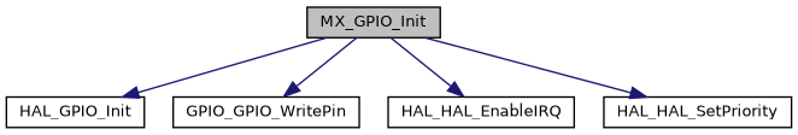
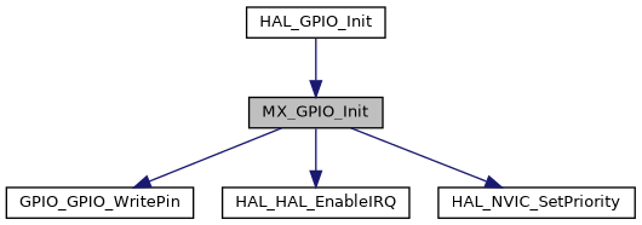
  digraph {
    rankdir=TB
    node [color=black fillcolor=white fontname=Helvetica fontsize=10 shape=record style=filled]
    edge [color=midnightblue fontname=Helvetica fontsize=10 labelfontname=Helvetica labelfontsize=10 style=solid]
    n1 [fillcolor=grey75 fontcolor=black height=0.2 label=MX_GPIO_Init width=0.4]
    n2 [height=0.2 label=HAL_GPIO_Init width=0.4]
    n3 [height=0.2 label=GPIO_GPIO_WritePin width=0.4]
    n4 [height=0.2 label=HAL_HAL_EnableIRQ width=0.4]
-   n5 [height=0.2 label=HAL_HAL_SetPriority width=0.4]
-   n1 -> n2
+   n5 [height=0.2 label=HAL_NVIC_SetPriority width=0.4]
+   n2 -> n1
    n1 -> n3
    n1 -> n4
    n1 -> n5
  }
